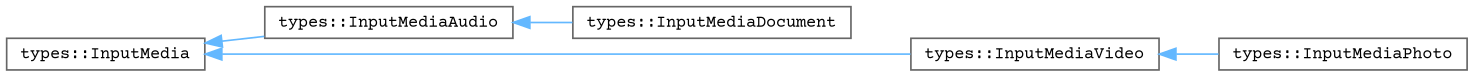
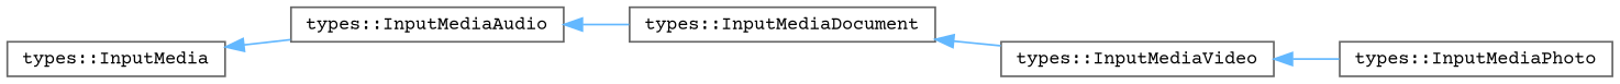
  digraph {
    fontname="Courier Prime"
    rankdir=LR
    node [color=grey40 fillcolor=white fontname="Courier Prime" fontsize=10 shape=box style=filled]
    edge [color=steelblue1 dir=back fontname="Courier Prime" fontsize=10 labelfontname=Helvetica labelfontsize=10 style=solid]
    n1 [height=0.2 label="types::InputMedia" width=0.4]
    n2 [height=0.2 label="types::InputMediaAudio" width=0.4]
    n3 [height=0.2 label="types::InputMediaVideo" width=0.4]
    n4 [height=0.2 label="types::InputMediaDocument" width=0.4]
    n5 [height=0.2 label="types::InputMediaPhoto" width=0.4]
    n1 -> n2
-   n1 -> n3
+   n4 -> n3
    n2 -> n4
    n3 -> n5
  }
